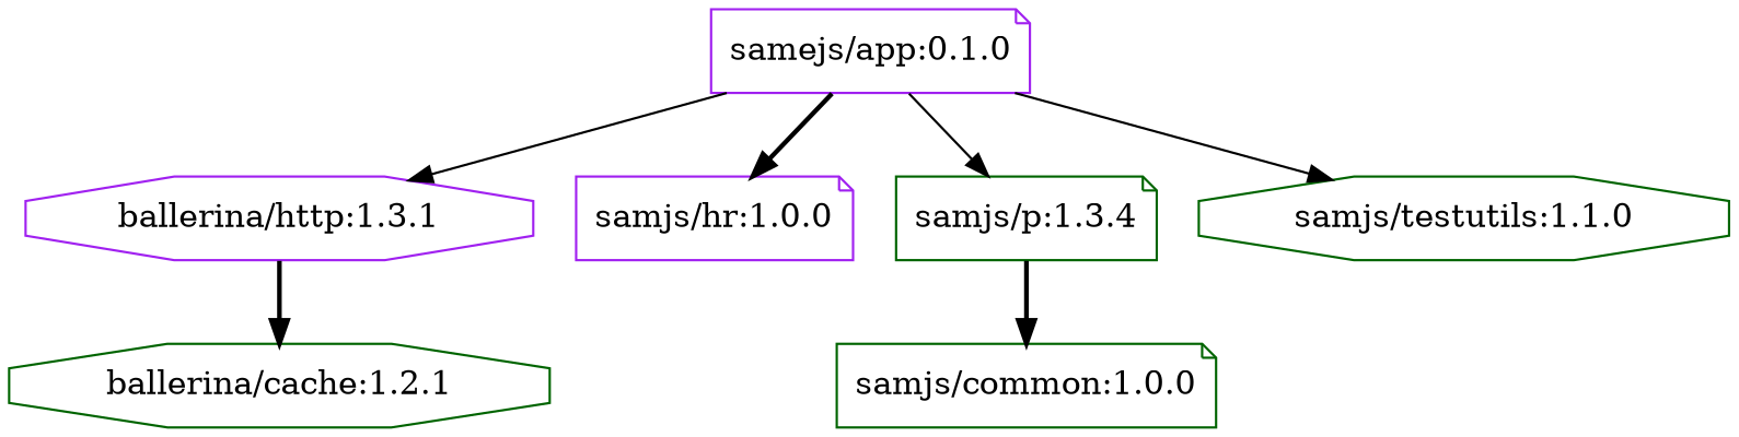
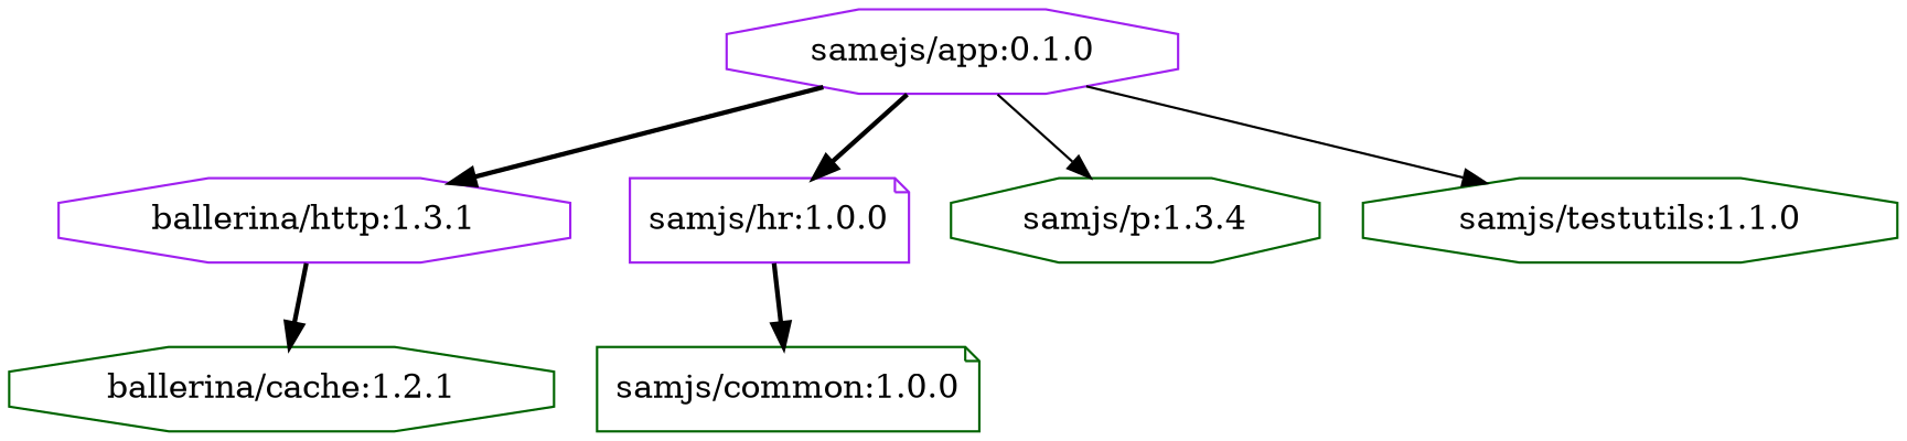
  digraph {
    node [color=darkgreen shape=octagon]
    edge [style=solid]
-   "samejs/app:0.1.0" [color=purple shape=note]
+   "samejs/app:0.1.0" [color=purple]
    "ballerina/http:1.3.1" [color=purple]
    "samjs/hr:1.0.0" [color=purple shape=note]
-   "samjs/p:1.3.4" [scope=testOnly shape=note]
+   "samjs/p:1.3.4" [scope=testOnly]
    "samjs/testutils:1.1.0" [scope=testOnly]
    "ballerina/cache:1.2.1"
    "samjs/common:1.0.0" [shape=note]
-   "samejs/app:0.1.0" -> "ballerina/http:1.3.1"
+   "samejs/app:0.1.0" -> "ballerina/http:1.3.1" [style=bold]
    "samejs/app:0.1.0" -> "samjs/hr:1.0.0" [style=bold]
    "samejs/app:0.1.0" -> "samjs/p:1.3.4"
    "samejs/app:0.1.0" -> "samjs/testutils:1.1.0"
    "ballerina/http:1.3.1" -> "ballerina/cache:1.2.1" [style=bold]
-   "samjs/p:1.3.4" -> "samjs/common:1.0.0" [style=bold]
+   "samjs/hr:1.0.0" -> "samjs/common:1.0.0" [style=bold]
  }
